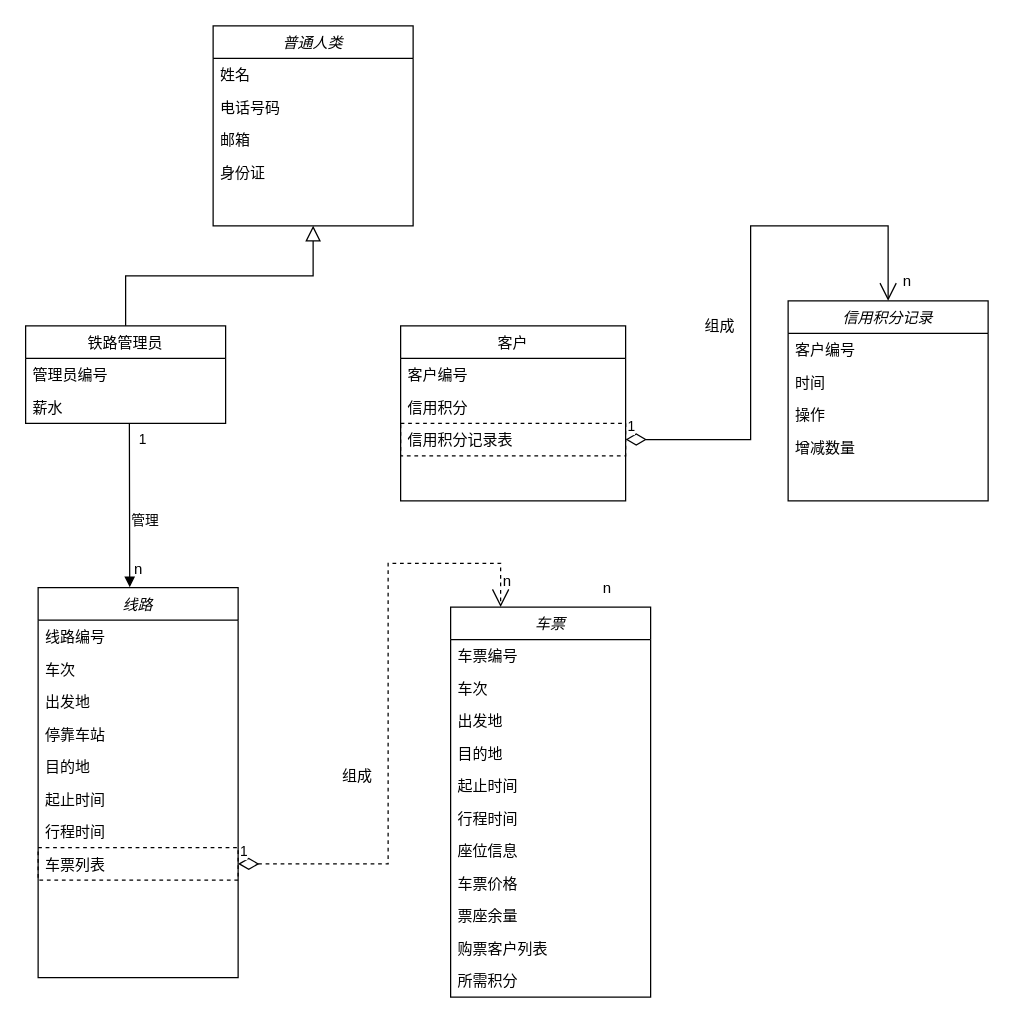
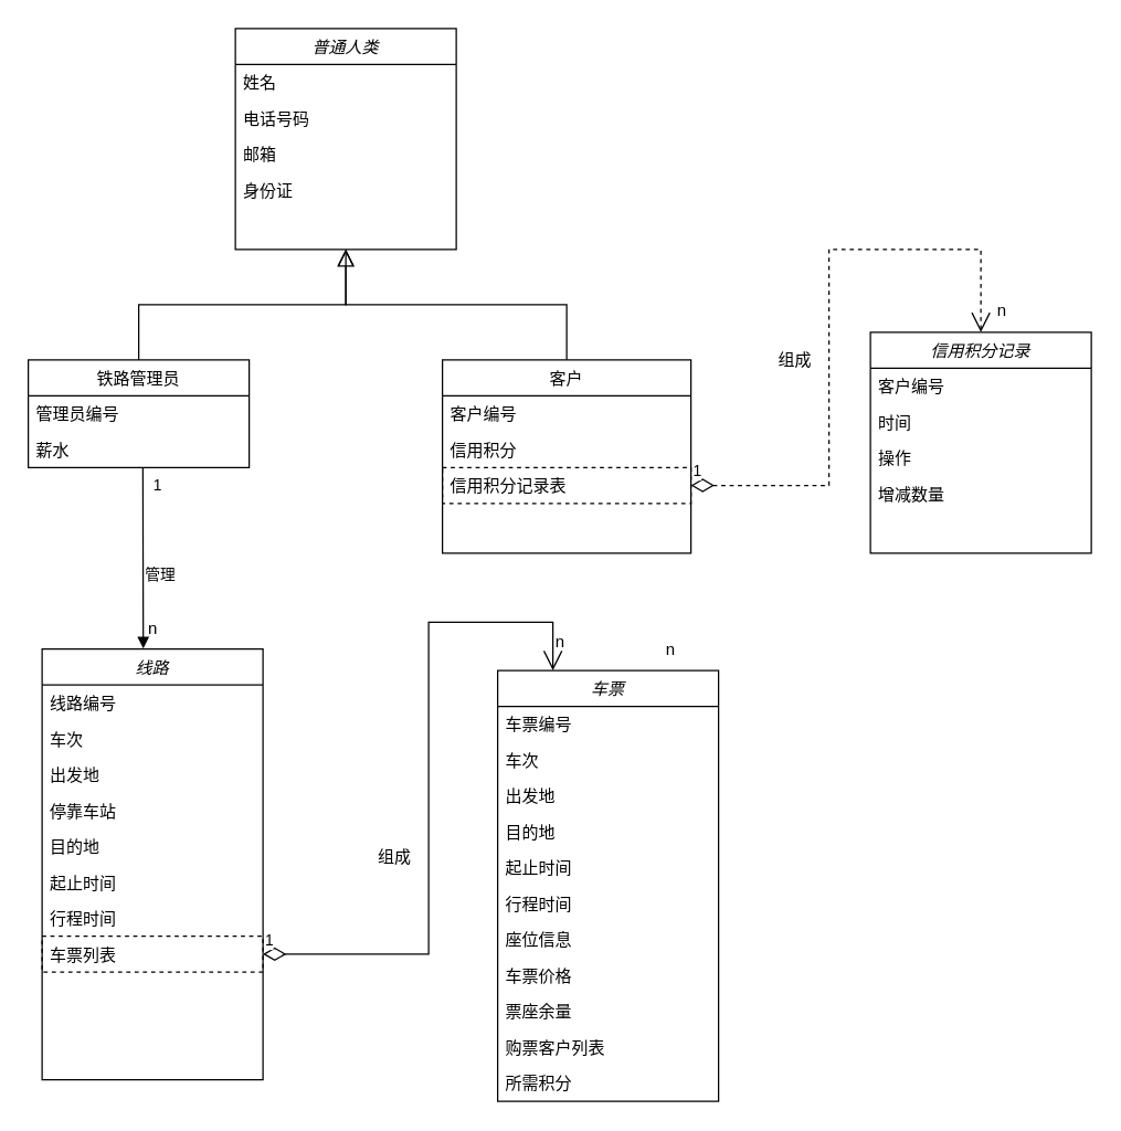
  <mxCell id="0" />
  <mxCell id="1" parent="0" />
  <mxCell id="2" value="普通人类" style="swimlane;fontStyle=2;align=center;verticalAlign=top;childLayout=stackLayout;horizontal=1;startSize=26;horizontalStack=0;resizeParent=1;resizeLast=0;collapsible=1;marginBottom=0;rounded=0;shadow=0;strokeWidth=1;" parent="1" vertex="1"><mxGeometry x="170" y="20" width="160" height="160" as="geometry"><mxRectangle x="230" y="140" width="160" height="26" as="alternateBounds" /></mxGeometry></mxCell>
  <mxCell id="3" value="姓名 &#10;" style="text;align=left;verticalAlign=top;spacingLeft=4;spacingRight=4;overflow=hidden;rotatable=0;points=[[0,0.5],[1,0.5]];portConstraint=eastwest;" parent="2" vertex="1"><mxGeometry y="26" width="160" height="26" as="geometry" /></mxCell>
  <mxCell id="4" value="电话号码" style="text;align=left;verticalAlign=top;spacingLeft=4;spacingRight=4;overflow=hidden;rotatable=0;points=[[0,0.5],[1,0.5]];portConstraint=eastwest;rounded=0;shadow=0;html=0;" parent="2" vertex="1"><mxGeometry y="52" width="160" height="26" as="geometry" /></mxCell>
  <mxCell id="5" value="邮箱" style="text;align=left;verticalAlign=top;spacingLeft=4;spacingRight=4;overflow=hidden;rotatable=0;points=[[0,0.5],[1,0.5]];portConstraint=eastwest;rounded=0;shadow=0;html=0;" parent="2" vertex="1"><mxGeometry y="78" width="160" height="26" as="geometry" /></mxCell>
  <mxCell id="6" value="身份证" style="text;align=left;verticalAlign=top;spacingLeft=4;spacingRight=4;overflow=hidden;rotatable=0;points=[[0,0.5],[1,0.5]];portConstraint=eastwest;rounded=0;shadow=0;html=0;" vertex="1" parent="2"><mxGeometry y="104" width="160" height="26" as="geometry" /></mxCell>
  <mxCell id="7" value="客户" style="swimlane;fontStyle=0;align=center;verticalAlign=top;childLayout=stackLayout;horizontal=1;startSize=26;horizontalStack=0;resizeParent=1;resizeLast=0;collapsible=1;marginBottom=0;rounded=0;shadow=0;strokeWidth=1;" parent="1" vertex="1"><mxGeometry x="320" y="260" width="180" height="140" as="geometry"><mxRectangle x="120" y="360" width="160" height="26" as="alternateBounds" /></mxGeometry></mxCell>
  <mxCell id="8" value="客户编号" style="text;align=left;verticalAlign=top;spacingLeft=4;spacingRight=4;overflow=hidden;rotatable=0;points=[[0,0.5],[1,0.5]];portConstraint=eastwest;" vertex="1" parent="7"><mxGeometry y="26" width="180" height="26" as="geometry" /></mxCell>
  <mxCell id="9" value="信用积分" style="text;align=left;verticalAlign=top;spacingLeft=4;spacingRight=4;overflow=hidden;rotatable=0;points=[[0,0.5],[1,0.5]];portConstraint=eastwest;" parent="7" vertex="1"><mxGeometry y="52" width="180" height="26" as="geometry" /></mxCell>
  <mxCell id="10" value="信用积分记录表" style="text;align=left;verticalAlign=top;spacingLeft=4;spacingRight=4;overflow=hidden;rotatable=0;points=[[0,0.5],[1,0.5]];portConstraint=eastwest;strokeColor=default;dashed=1;" vertex="1" parent="7"><mxGeometry y="78" width="180" height="26" as="geometry" /></mxCell>
+ <mxCell id="11" value="" style="endArrow=block;endSize=10;endFill=0;shadow=0;strokeWidth=1;rounded=0;edgeStyle=elbowEdgeStyle;elbow=vertical;" parent="1" source="7" target="2" edge="1"><mxGeometry width="160" relative="1" as="geometry"><mxPoint x="150" y="103" as="sourcePoint" /><mxPoint x="150" y="103" as="targetPoint" /></mxGeometry></mxCell>
  <mxCell id="12" value="铁路管理员" style="swimlane;fontStyle=0;align=center;verticalAlign=top;childLayout=stackLayout;horizontal=1;startSize=26;horizontalStack=0;resizeParent=1;resizeLast=0;collapsible=1;marginBottom=0;rounded=0;shadow=0;strokeWidth=1;" parent="1" vertex="1"><mxGeometry x="20" y="260" width="160" height="78" as="geometry"><mxRectangle x="340" y="380" width="170" height="26" as="alternateBounds" /></mxGeometry></mxCell>
  <mxCell id="13" value="管理员编号" style="text;align=left;verticalAlign=top;spacingLeft=4;spacingRight=4;overflow=hidden;rotatable=0;points=[[0,0.5],[1,0.5]];portConstraint=eastwest;" vertex="1" parent="12"><mxGeometry y="26" width="160" height="26" as="geometry" /></mxCell>
  <mxCell id="14" value="薪水" style="text;align=left;verticalAlign=top;spacingLeft=4;spacingRight=4;overflow=hidden;rotatable=0;points=[[0,0.5],[1,0.5]];portConstraint=eastwest;" parent="12" vertex="1"><mxGeometry y="52" width="160" height="26" as="geometry" /></mxCell>
- <mxCell id="15" value="" style="endArrow=block;endSize=10;endFill=0;shadow=0;strokeWidth=1;rounded=0;edgeStyle=elbowEdgeStyle;elbow=vertical;" parent="1" source="12" target="2" edge="1"><mxGeometry width="160" relative="1" as="geometry"><mxPoint x="160" y="273" as="sourcePoint" /><mxPoint x="260" y="171" as="targetPoint" /></mxGeometry></mxCell>
+ <mxCell id="15" value="" style="endArrow=open;endSize=10;endFill=0;shadow=0;strokeWidth=1;rounded=0;edgeStyle=elbowEdgeStyle;elbow=vertical;" parent="1" source="12" target="2" edge="1"><mxGeometry width="160" relative="1" as="geometry"><mxPoint x="160" y="273" as="sourcePoint" /><mxPoint x="260" y="171" as="targetPoint" /></mxGeometry></mxCell>
  <mxCell id="16" value="车票" style="swimlane;fontStyle=2;align=center;verticalAlign=top;childLayout=stackLayout;horizontal=1;startSize=26;horizontalStack=0;resizeParent=1;resizeLast=0;collapsible=1;marginBottom=0;rounded=0;shadow=0;strokeWidth=1;" vertex="1" parent="1"><mxGeometry x="360" y="485" width="160" height="312" as="geometry"><mxRectangle x="230" y="140" width="160" height="26" as="alternateBounds" /></mxGeometry></mxCell>
  <mxCell id="17" value="车票编号" style="text;align=left;verticalAlign=top;spacingLeft=4;spacingRight=4;overflow=hidden;rotatable=0;points=[[0,0.5],[1,0.5]];portConstraint=eastwest;" vertex="1" parent="16"><mxGeometry y="26" width="160" height="26" as="geometry" /></mxCell>
  <mxCell id="18" value="车次" style="text;align=left;verticalAlign=top;spacingLeft=4;spacingRight=4;overflow=hidden;rotatable=0;points=[[0,0.5],[1,0.5]];portConstraint=eastwest;" vertex="1" parent="16"><mxGeometry y="52" width="160" height="26" as="geometry" /></mxCell>
  <mxCell id="19" value="出发地" style="text;align=left;verticalAlign=top;spacingLeft=4;spacingRight=4;overflow=hidden;rotatable=0;points=[[0,0.5],[1,0.5]];portConstraint=eastwest;rounded=0;shadow=0;html=0;" vertex="1" parent="16"><mxGeometry y="78" width="160" height="26" as="geometry" /></mxCell>
  <mxCell id="20" value="目的地" style="text;align=left;verticalAlign=top;spacingLeft=4;spacingRight=4;overflow=hidden;rotatable=0;points=[[0,0.5],[1,0.5]];portConstraint=eastwest;rounded=0;shadow=0;html=0;" vertex="1" parent="16"><mxGeometry y="104" width="160" height="26" as="geometry" /></mxCell>
  <mxCell id="21" value="起止时间" style="text;align=left;verticalAlign=top;spacingLeft=4;spacingRight=4;overflow=hidden;rotatable=0;points=[[0,0.5],[1,0.5]];portConstraint=eastwest;rounded=0;shadow=0;html=0;" vertex="1" parent="16"><mxGeometry y="130" width="160" height="26" as="geometry" /></mxCell>
  <mxCell id="22" value="行程时间" style="text;align=left;verticalAlign=top;spacingLeft=4;spacingRight=4;overflow=hidden;rotatable=0;points=[[0,0.5],[1,0.5]];portConstraint=eastwest;rounded=0;shadow=0;html=0;" vertex="1" parent="16"><mxGeometry y="156" width="160" height="26" as="geometry" /></mxCell>
  <mxCell id="23" value="座位信息" style="text;align=left;verticalAlign=top;spacingLeft=4;spacingRight=4;overflow=hidden;rotatable=0;points=[[0,0.5],[1,0.5]];portConstraint=eastwest;rounded=0;shadow=0;html=0;" vertex="1" parent="16"><mxGeometry y="182" width="160" height="26" as="geometry" /></mxCell>
  <mxCell id="24" value="车票价格" style="text;align=left;verticalAlign=top;spacingLeft=4;spacingRight=4;overflow=hidden;rotatable=0;points=[[0,0.5],[1,0.5]];portConstraint=eastwest;rounded=0;shadow=0;html=0;" vertex="1" parent="16"><mxGeometry y="208" width="160" height="26" as="geometry" /></mxCell>
  <mxCell id="25" value="票座余量" style="text;align=left;verticalAlign=top;spacingLeft=4;spacingRight=4;overflow=hidden;rotatable=0;points=[[0,0.5],[1,0.5]];portConstraint=eastwest;rounded=0;shadow=0;html=0;" vertex="1" parent="16"><mxGeometry y="234" width="160" height="26" as="geometry" /></mxCell>
  <mxCell id="26" value="购票客户列表" style="text;align=left;verticalAlign=top;spacingLeft=4;spacingRight=4;overflow=hidden;rotatable=0;points=[[0,0.5],[1,0.5]];portConstraint=eastwest;rounded=0;shadow=0;html=0;" vertex="1" parent="16"><mxGeometry y="260" width="160" height="26" as="geometry" /></mxCell>
  <mxCell id="27" value="所需积分" style="text;align=left;verticalAlign=top;spacingLeft=4;spacingRight=4;overflow=hidden;rotatable=0;points=[[0,0.5],[1,0.5]];portConstraint=eastwest;rounded=0;shadow=0;html=0;" vertex="1" parent="16"><mxGeometry y="286" width="160" height="26" as="geometry" /></mxCell>
  <mxCell id="28" value="信用积分记录" style="swimlane;fontStyle=2;align=center;verticalAlign=top;childLayout=stackLayout;horizontal=1;startSize=26;horizontalStack=0;resizeParent=1;resizeLast=0;collapsible=1;marginBottom=0;rounded=0;shadow=0;strokeWidth=1;" vertex="1" parent="1"><mxGeometry x="630" y="240" width="160" height="160" as="geometry"><mxRectangle x="230" y="140" width="160" height="26" as="alternateBounds" /></mxGeometry></mxCell>
  <mxCell id="29" value="客户编号" style="text;align=left;verticalAlign=top;spacingLeft=4;spacingRight=4;overflow=hidden;rotatable=0;points=[[0,0.5],[1,0.5]];portConstraint=eastwest;" vertex="1" parent="28"><mxGeometry y="26" width="160" height="26" as="geometry" /></mxCell>
  <mxCell id="30" value="时间" style="text;align=left;verticalAlign=top;spacingLeft=4;spacingRight=4;overflow=hidden;rotatable=0;points=[[0,0.5],[1,0.5]];portConstraint=eastwest;" vertex="1" parent="28"><mxGeometry y="52" width="160" height="26" as="geometry" /></mxCell>
  <mxCell id="31" value="操作" style="text;align=left;verticalAlign=top;spacingLeft=4;spacingRight=4;overflow=hidden;rotatable=0;points=[[0,0.5],[1,0.5]];portConstraint=eastwest;" vertex="1" parent="28"><mxGeometry y="78" width="160" height="26" as="geometry" /></mxCell>
  <mxCell id="32" value="增减数量" style="text;align=left;verticalAlign=top;spacingLeft=4;spacingRight=4;overflow=hidden;rotatable=0;points=[[0,0.5],[1,0.5]];portConstraint=eastwest;" vertex="1" parent="28"><mxGeometry y="104" width="160" height="26" as="geometry" /></mxCell>
  <mxCell id="33" value="" style="group" vertex="1" connectable="0" parent="1"><mxGeometry x="600" y="170" width="140" height="181" as="geometry" /></mxCell>
  <mxCell id="34" value="n" style="text;html=1;align=center;verticalAlign=middle;resizable=0;points=[];autosize=1;strokeColor=none;fillColor=none;" vertex="1" parent="33"><mxGeometry x="110" y="40" width="30" height="30" as="geometry" /></mxCell>
  <mxCell id="35" value="线路" style="swimlane;fontStyle=2;align=center;verticalAlign=top;childLayout=stackLayout;horizontal=1;startSize=26;horizontalStack=0;resizeParent=1;resizeLast=0;collapsible=1;marginBottom=0;rounded=0;shadow=0;strokeWidth=1;" vertex="1" parent="1"><mxGeometry x="30" y="469.5" width="160" height="312" as="geometry"><mxRectangle x="230" y="140" width="160" height="26" as="alternateBounds" /></mxGeometry></mxCell>
  <mxCell id="36" value="线路编号" style="text;align=left;verticalAlign=top;spacingLeft=4;spacingRight=4;overflow=hidden;rotatable=0;points=[[0,0.5],[1,0.5]];portConstraint=eastwest;" vertex="1" parent="35"><mxGeometry y="26" width="160" height="26" as="geometry" /></mxCell>
  <mxCell id="37" value="车次" style="text;align=left;verticalAlign=top;spacingLeft=4;spacingRight=4;overflow=hidden;rotatable=0;points=[[0,0.5],[1,0.5]];portConstraint=eastwest;" vertex="1" parent="35"><mxGeometry y="52" width="160" height="26" as="geometry" /></mxCell>
  <mxCell id="38" value="出发地" style="text;align=left;verticalAlign=top;spacingLeft=4;spacingRight=4;overflow=hidden;rotatable=0;points=[[0,0.5],[1,0.5]];portConstraint=eastwest;rounded=0;shadow=0;html=0;" vertex="1" parent="35"><mxGeometry y="78" width="160" height="26" as="geometry" /></mxCell>
  <mxCell id="39" value="停靠车站" style="text;align=left;verticalAlign=top;spacingLeft=4;spacingRight=4;overflow=hidden;rotatable=0;points=[[0,0.5],[1,0.5]];portConstraint=eastwest;rounded=0;shadow=0;html=0;" vertex="1" parent="35"><mxGeometry y="104" width="160" height="26" as="geometry" /></mxCell>
  <mxCell id="40" value="目的地" style="text;align=left;verticalAlign=top;spacingLeft=4;spacingRight=4;overflow=hidden;rotatable=0;points=[[0,0.5],[1,0.5]];portConstraint=eastwest;rounded=0;shadow=0;html=0;" vertex="1" parent="35"><mxGeometry y="130" width="160" height="26" as="geometry" /></mxCell>
  <mxCell id="41" value="起止时间" style="text;align=left;verticalAlign=top;spacingLeft=4;spacingRight=4;overflow=hidden;rotatable=0;points=[[0,0.5],[1,0.5]];portConstraint=eastwest;rounded=0;shadow=0;html=0;" vertex="1" parent="35"><mxGeometry y="156" width="160" height="26" as="geometry" /></mxCell>
  <mxCell id="42" value="行程时间" style="text;align=left;verticalAlign=top;spacingLeft=4;spacingRight=4;overflow=hidden;rotatable=0;points=[[0,0.5],[1,0.5]];portConstraint=eastwest;rounded=0;shadow=0;html=0;" vertex="1" parent="35"><mxGeometry y="182" width="160" height="26" as="geometry" /></mxCell>
  <mxCell id="43" value="车票列表" style="text;align=left;verticalAlign=top;spacingLeft=4;spacingRight=4;overflow=hidden;rotatable=0;points=[[0,0.5],[1,0.5]];portConstraint=eastwest;rounded=0;shadow=0;html=0;fillColor=none;strokeColor=default;dashed=1;" vertex="1" parent="35"><mxGeometry y="208" width="160" height="26" as="geometry" /></mxCell>
  <mxCell id="44" value="" style="group" vertex="1" connectable="0" parent="1"><mxGeometry x="550" y="180" width="160" height="171" as="geometry" /></mxCell>
- <mxCell id="45" value="1" style="endArrow=open;html=1;endSize=12;startArrow=diamondThin;startSize=14;startFill=0;edgeStyle=orthogonalEdgeStyle;align=left;verticalAlign=bottom;rounded=0;entryX=0.5;entryY=0;entryDx=0;entryDy=0;exitX=1;exitY=0.5;exitDx=0;exitDy=0;" edge="1" parent="44" source="10" target="28"><mxGeometry x="-1" y="1" relative="1" as="geometry"><mxPoint x="-60" y="171" as="sourcePoint" /><mxPoint x="80" as="targetPoint" /><Array as="points"><mxPoint x="50" y="171" /><mxPoint x="50" /><mxPoint x="160" /></Array><mxPoint as="offset" /></mxGeometry></mxCell>
+ <mxCell id="45" value="1" style="endArrow=open;html=1;endSize=12;startArrow=diamondThin;startSize=14;startFill=0;edgeStyle=orthogonalEdgeStyle;align=left;verticalAlign=bottom;rounded=0;entryX=0.5;entryY=0;entryDx=0;entryDy=0;exitX=1;exitY=0.5;exitDx=0;exitDy=0;dashed=1;" edge="1" parent="44" source="10" target="28"><mxGeometry x="-1" y="1" relative="1" as="geometry"><mxPoint x="-60" y="171" as="sourcePoint" /><mxPoint x="80" as="targetPoint" /><Array as="points"><mxPoint x="50" y="171" /><mxPoint x="50" /><mxPoint x="160" /></Array><mxPoint as="offset" /></mxGeometry></mxCell>
  <mxCell id="46" value="组成" style="text;html=1;align=center;verticalAlign=middle;resizable=0;points=[];autosize=1;strokeColor=none;fillColor=none;" vertex="1" parent="44"><mxGeometry y="66.133" width="50" height="30" as="geometry" /></mxCell>
  <mxCell id="47" value="" style="group" vertex="1" connectable="0" parent="1"><mxGeometry x="260" y="540" width="160" height="171" as="geometry" /></mxCell>
  <mxCell id="48" value="组成" style="text;html=1;align=center;verticalAlign=middle;resizable=0;points=[];autosize=1;strokeColor=none;fillColor=none;" vertex="1" parent="47"><mxGeometry y="66.133" width="50" height="30" as="geometry" /></mxCell>
  <mxCell id="49" value="" style="group" vertex="1" connectable="0" parent="1"><mxGeometry x="310" y="450" width="110" height="261" as="geometry" /></mxCell>
- <mxCell id="50" value="1" style="endArrow=open;html=1;endSize=12;startArrow=diamondThin;startSize=14;startFill=0;edgeStyle=orthogonalEdgeStyle;align=left;verticalAlign=bottom;rounded=0;entryX=0.25;entryY=0;entryDx=0;entryDy=0;exitX=1;exitY=0.5;exitDx=0;exitDy=0;dashed=1;" edge="1" parent="49" source="43" target="16"><mxGeometry x="-1" y="1" relative="1" as="geometry"><mxPoint x="-110" y="261" as="sourcePoint" /><mxPoint x="30" y="90" as="targetPoint" /><Array as="points"><mxPoint y="241" /><mxPoint /><mxPoint x="90" /></Array><mxPoint as="offset" /></mxGeometry></mxCell>
+ <mxCell id="50" value="1" style="endArrow=open;html=1;endSize=12;startArrow=diamondThin;startSize=14;startFill=0;edgeStyle=orthogonalEdgeStyle;align=left;verticalAlign=bottom;rounded=0;entryX=0.25;entryY=0;entryDx=0;entryDy=0;exitX=1;exitY=0.5;exitDx=0;exitDy=0;" edge="1" parent="49" source="43" target="16"><mxGeometry x="-1" y="1" relative="1" as="geometry"><mxPoint x="-110" y="261" as="sourcePoint" /><mxPoint x="30" y="90" as="targetPoint" /><Array as="points"><mxPoint y="241" /><mxPoint /><mxPoint x="90" /></Array><mxPoint as="offset" /></mxGeometry></mxCell>
  <mxCell id="51" value="n" style="text;html=1;align=center;verticalAlign=middle;resizable=0;points=[];autosize=1;strokeColor=none;fillColor=none;" vertex="1" parent="49"><mxGeometry x="80" width="30" height="30" as="geometry" /></mxCell>
  <mxCell id="52" value="管理" style="endArrow=block;endFill=1;html=1;edgeStyle=orthogonalEdgeStyle;align=left;verticalAlign=top;rounded=0;entryX=0.458;entryY=-0.001;entryDx=0;entryDy=0;entryPerimeter=0;" edge="1" parent="1" target="35"><mxGeometry relative="1" as="geometry"><mxPoint x="103" y="340" as="sourcePoint" /><mxPoint x="320" y="460" as="targetPoint" /><Array as="points"><mxPoint x="103" y="338" /><mxPoint x="103" y="469" /></Array></mxGeometry></mxCell>
  <mxCell id="53" value="1" style="edgeLabel;resizable=0;html=1;align=left;verticalAlign=bottom;" connectable="0" vertex="1" parent="52"><mxGeometry x="-1" relative="1" as="geometry"><mxPoint x="6" y="19" as="offset" /></mxGeometry></mxCell>
  <mxCell id="54" value="n" style="text;html=1;align=center;verticalAlign=middle;resizable=0;points=[];autosize=1;strokeColor=none;fillColor=none;" vertex="1" parent="1"><mxGeometry x="95" y="439.5" width="30" height="30" as="geometry" /></mxCell>
  <mxCell id="55" value="" style="group" vertex="1" connectable="0" parent="1"><mxGeometry x="470" y="455" width="30" height="30" as="geometry" /></mxCell>
  <mxCell id="56" value="n" style="text;html=1;align=center;verticalAlign=middle;resizable=1;points=[];autosize=1;strokeColor=none;fillColor=none;movable=1;rotatable=1;deletable=1;editable=1;locked=0;connectable=1;" vertex="1" parent="55"><mxGeometry width="30" height="30" as="geometry" /></mxCell>
